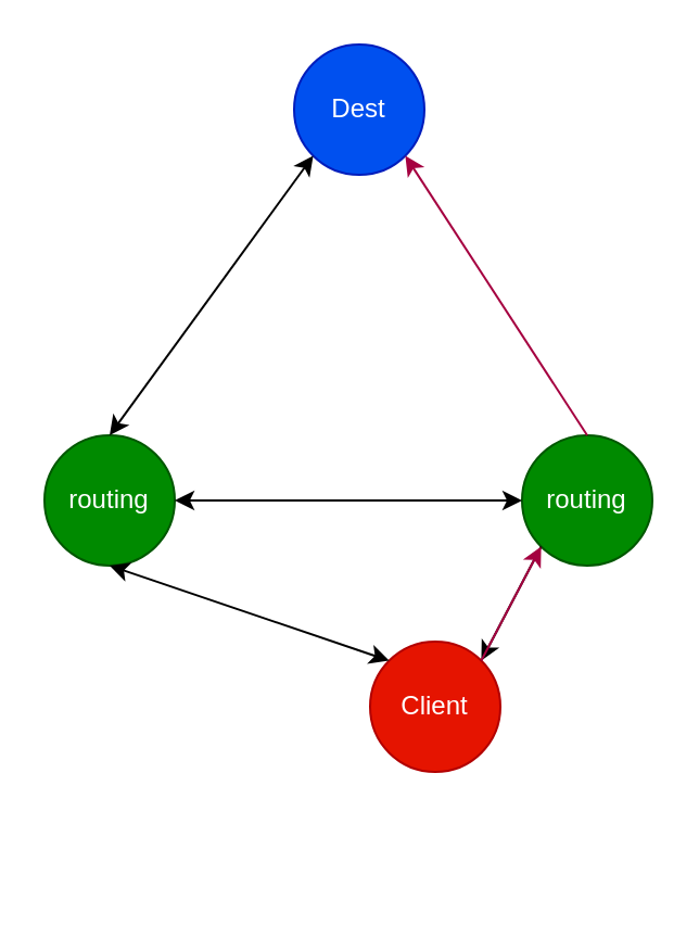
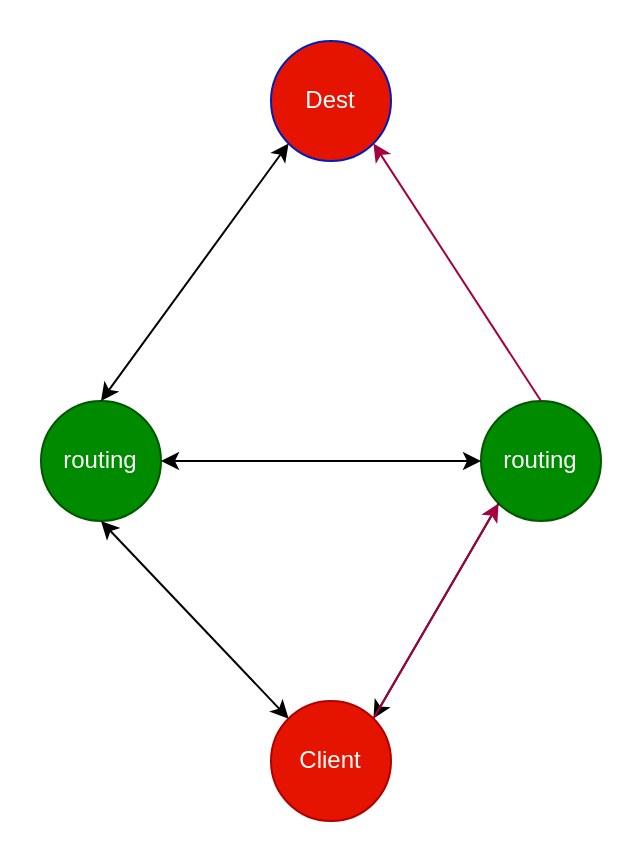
  <mxCell id="0" />
  <mxCell id="1" parent="0" />
- <mxCell id="2" value="Dest" style="ellipse;whiteSpace=wrap;html=1;aspect=fixed;fillColor=#0050ef;fontColor=#ffffff;strokeColor=#001DBC;" vertex="1" parent="1"><mxGeometry x="135" y="20" width="60" height="60" as="geometry" /></mxCell>
- <mxCell id="3" value="Client" style="ellipse;whiteSpace=wrap;html=1;aspect=fixed;fillColor=#e51400;fontColor=#ffffff;strokeColor=#B20000;" vertex="1" parent="1"><mxGeometry x="170" y="295" width="60" height="60" as="geometry" /></mxCell>
+ <mxCell id="2" value="Dest" style="ellipse;whiteSpace=wrap;html=1;aspect=fixed;fillColor=#e51400;fontColor=#ffffff;strokeColor=#001DBC;" vertex="1" parent="1"><mxGeometry x="135" y="20" width="60" height="60" as="geometry" /></mxCell>
+ <mxCell id="3" value="Client" style="ellipse;whiteSpace=wrap;html=1;aspect=fixed;fillColor=#e51400;fontColor=#ffffff;strokeColor=#B20000;" vertex="1" parent="1"><mxGeometry x="135" y="350" width="60" height="60" as="geometry" /></mxCell>
  <mxCell id="4" value="routing" style="ellipse;whiteSpace=wrap;html=1;aspect=fixed;fillColor=#008a00;fontColor=#ffffff;strokeColor=#005700;" vertex="1" parent="1"><mxGeometry x="20" y="200" width="60" height="60" as="geometry" /></mxCell>
  <mxCell id="5" value="routing" style="ellipse;whiteSpace=wrap;html=1;aspect=fixed;fillColor=#008a00;fontColor=#ffffff;strokeColor=#005700;" vertex="1" parent="1"><mxGeometry x="240" y="200" width="60" height="60" as="geometry" /></mxCell>
  <mxCell id="6" value="" style="endArrow=classic;startArrow=classic;html=1;rounded=0;exitX=1;exitY=0.5;exitDx=0;exitDy=0;entryX=0;entryY=0.5;entryDx=0;entryDy=0;" edge="1" parent="1" source="4" target="5"><mxGeometry width="50" height="50" relative="1" as="geometry"><mxPoint x="380" y="430" as="sourcePoint" /><mxPoint x="430" y="380" as="targetPoint" /></mxGeometry></mxCell>
  <mxCell id="7" value="" style="endArrow=classic;startArrow=classic;html=1;rounded=0;exitX=0.5;exitY=1;exitDx=0;exitDy=0;entryX=0;entryY=0;entryDx=0;entryDy=0;" edge="1" parent="1" source="4" target="3"><mxGeometry width="50" height="50" relative="1" as="geometry"><mxPoint x="40" y="510" as="sourcePoint" /><mxPoint x="200" y="510" as="targetPoint" /></mxGeometry></mxCell>
  <mxCell id="8" value="" style="endArrow=classic;html=1;rounded=0;exitX=0.5;exitY=0;exitDx=0;exitDy=0;entryX=1;entryY=1;entryDx=0;entryDy=0;fillColor=#d80073;strokeColor=#A50040;" edge="1" parent="1" source="5" target="2"><mxGeometry width="50" height="50" relative="1" as="geometry"><mxPoint x="350.003" y="199.997" as="sourcePoint" /><mxPoint x="412.577" y="92.423" as="targetPoint" /></mxGeometry></mxCell>
  <mxCell id="9" value="" style="endArrow=classic;html=1;rounded=0;exitX=0;exitY=1;exitDx=0;exitDy=0;entryX=1;entryY=0;entryDx=0;entryDy=0;fillColor=#d80073;strokeColor=#000000;" edge="1" parent="1" source="5" target="3"><mxGeometry width="50" height="50" relative="1" as="geometry"><mxPoint x="413.79" y="458.79" as="sourcePoint" /><mxPoint x="330.003" y="330.003" as="targetPoint" /></mxGeometry></mxCell>
  <mxCell id="10" value="" style="endArrow=classic;html=1;rounded=0;exitX=1;exitY=0;exitDx=0;exitDy=0;fillColor=#d80073;strokeColor=#A50040;entryX=0;entryY=1;entryDx=0;entryDy=0;" edge="1" parent="1" source="3" target="5"><mxGeometry width="50" height="50" relative="1" as="geometry"><mxPoint x="350" y="420" as="sourcePoint" /><mxPoint x="260" y="270" as="targetPoint" /></mxGeometry></mxCell>
  <mxCell id="11" value="" style="endArrow=classic;startArrow=classic;html=1;rounded=0;exitX=0.5;exitY=0;exitDx=0;exitDy=0;entryX=0;entryY=1;entryDx=0;entryDy=0;" edge="1" parent="1" source="4" target="2"><mxGeometry width="50" height="50" relative="1" as="geometry"><mxPoint x="-110" y="100" as="sourcePoint" /><mxPoint x="50" y="100" as="targetPoint" /></mxGeometry></mxCell>
